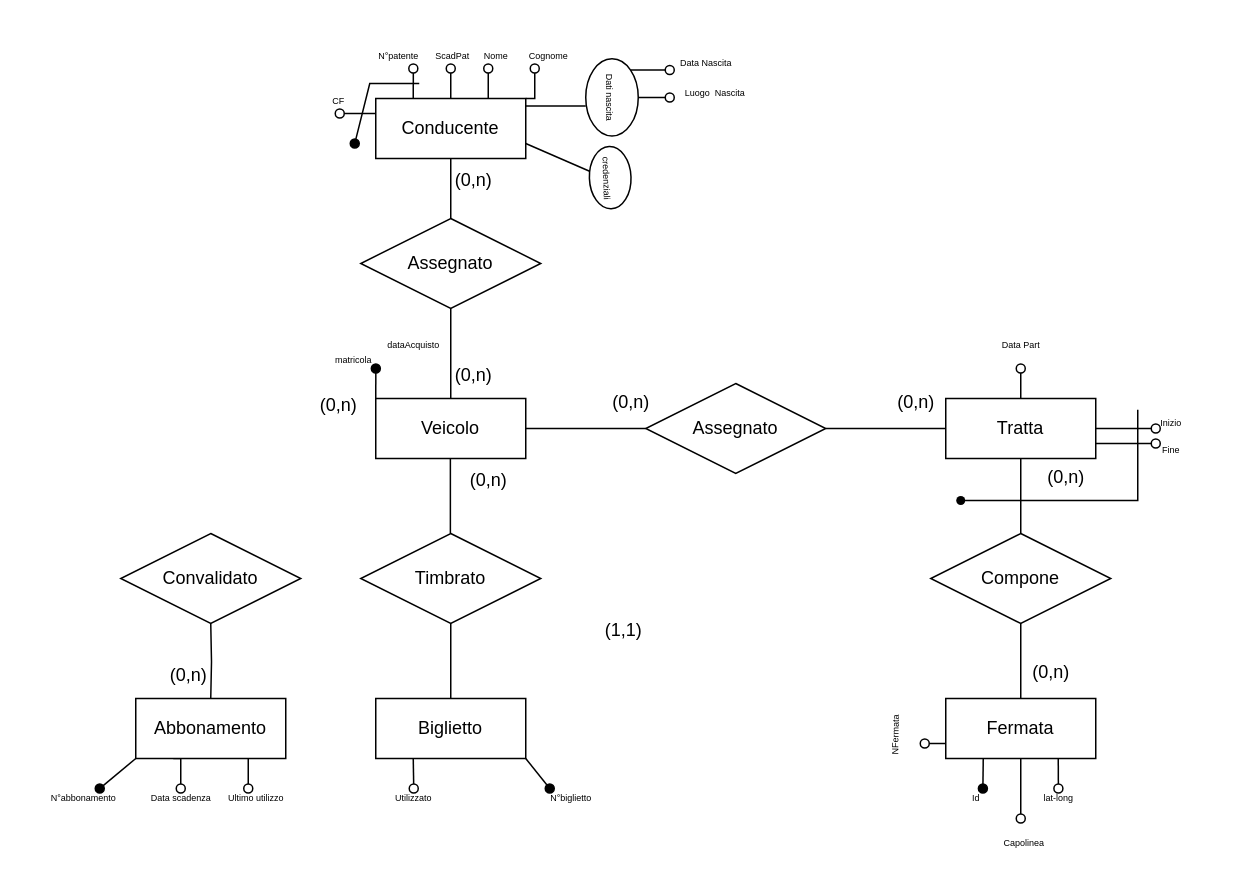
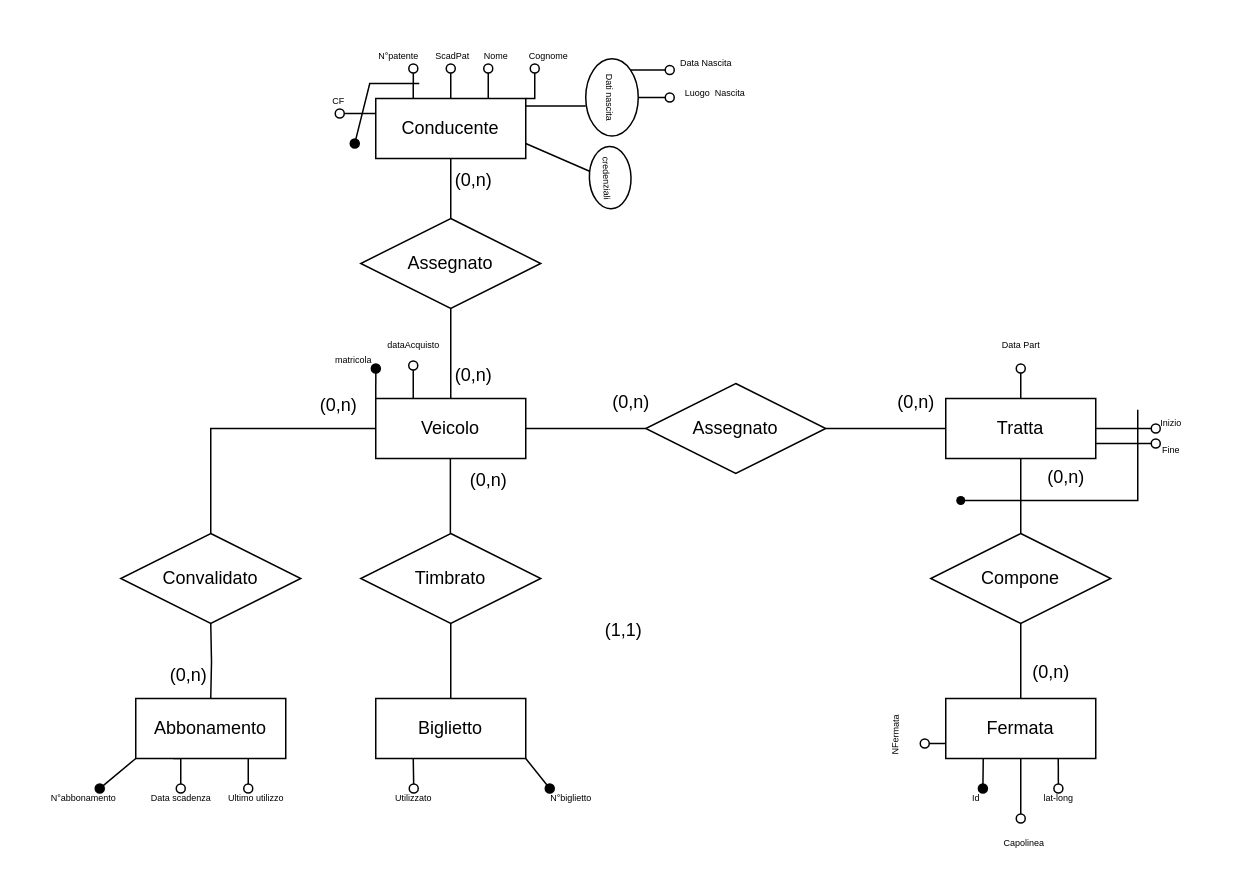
  <mxCell id="0" />
  <mxCell id="1" parent="0" />
  <mxCell id="2" style="rounded=0;orthogonalLoop=1;jettySize=auto;html=1;endArrow=none;endFill=0;" parent="1" source="7" target="8" edge="1"><mxGeometry relative="1" as="geometry" /></mxCell>
  <mxCell id="3" value="" style="edgeStyle=orthogonalEdgeStyle;rounded=0;orthogonalLoop=1;jettySize=auto;html=1;endArrow=none;endFill=0;" parent="1" source="7" target="32" edge="1"><mxGeometry relative="1" as="geometry" /></mxCell>
+ <mxCell id="4" style="edgeStyle=orthogonalEdgeStyle;rounded=0;orthogonalLoop=1;jettySize=auto;html=1;entryX=0.5;entryY=0;entryDx=0;entryDy=0;endArrow=none;endFill=0;" parent="1" source="7" target="42" edge="1"><mxGeometry relative="1" as="geometry" /></mxCell>
  <mxCell id="5" style="edgeStyle=orthogonalEdgeStyle;rounded=0;orthogonalLoop=1;jettySize=auto;html=1;exitX=0;exitY=0;exitDx=0;exitDy=0;endArrow=oval;endFill=1;" parent="1" source="7" edge="1"><mxGeometry relative="1" as="geometry"><mxPoint x="250.046" y="245" as="targetPoint" /></mxGeometry></mxCell>
+ <mxCell id="6" style="edgeStyle=none;rounded=0;orthogonalLoop=1;jettySize=auto;html=1;exitX=0.25;exitY=0;exitDx=0;exitDy=0;endArrow=oval;endFill=0;" edge="1" parent="1" source="7" target="81"><mxGeometry relative="1" as="geometry"><mxPoint x="275" y="245" as="targetPoint" /></mxGeometry></mxCell>
  <mxCell id="7" value="Veicolo" style="whiteSpace=wrap;html=1;align=center;" parent="1" vertex="1"><mxGeometry x="250" y="265" width="100" height="40" as="geometry" /></mxCell>
  <mxCell id="8" value="Assegnato" style="shape=rhombus;perimeter=rhombusPerimeter;whiteSpace=wrap;html=1;align=center;" parent="1" vertex="1"><mxGeometry x="430" y="255" width="120" height="60" as="geometry" /></mxCell>
  <mxCell id="9" value="" style="edgeStyle=orthogonalEdgeStyle;rounded=0;orthogonalLoop=1;jettySize=auto;html=1;endArrow=none;endFill=0;" parent="1" source="13" target="8" edge="1"><mxGeometry relative="1" as="geometry" /></mxCell>
  <mxCell id="10" style="edgeStyle=orthogonalEdgeStyle;rounded=0;orthogonalLoop=1;jettySize=auto;html=1;exitX=0.5;exitY=0;exitDx=0;exitDy=0;endArrow=oval;endFill=0;" parent="1" source="13" edge="1"><mxGeometry relative="1" as="geometry"><mxPoint x="680" y="245" as="targetPoint" /><Array as="points"><mxPoint x="680" y="245" /><mxPoint x="680" y="245" /></Array></mxGeometry></mxCell>
  <mxCell id="11" style="edgeStyle=orthogonalEdgeStyle;rounded=0;orthogonalLoop=1;jettySize=auto;html=1;exitX=1;exitY=0.5;exitDx=0;exitDy=0;endArrow=oval;endFill=0;" parent="1" source="13" edge="1"><mxGeometry relative="1" as="geometry"><mxPoint x="770" y="285" as="targetPoint" /><Array as="points"><mxPoint x="740" y="285" /><mxPoint x="740" y="285" /></Array></mxGeometry></mxCell>
  <mxCell id="12" style="edgeStyle=orthogonalEdgeStyle;rounded=0;orthogonalLoop=1;jettySize=auto;html=1;exitX=1;exitY=0.75;exitDx=0;exitDy=0;endArrow=oval;endFill=0;" parent="1" source="13" edge="1"><mxGeometry relative="1" as="geometry"><mxPoint x="770" y="295" as="targetPoint" /></mxGeometry></mxCell>
  <mxCell id="13" value="Tratta" style="whiteSpace=wrap;html=1;align=center;" parent="1" vertex="1"><mxGeometry x="630" y="265" width="100" height="40" as="geometry" /></mxCell>
  <mxCell id="14" style="edgeStyle=orthogonalEdgeStyle;rounded=0;orthogonalLoop=1;jettySize=auto;html=1;exitX=0.25;exitY=1;exitDx=0;exitDy=0;endArrow=oval;endFill=0;" parent="1" source="17" edge="1"><mxGeometry relative="1" as="geometry"><mxPoint x="120" y="525" as="targetPoint" /><Array as="points"><mxPoint x="120" y="505" /></Array></mxGeometry></mxCell>
  <mxCell id="15" style="edgeStyle=orthogonalEdgeStyle;rounded=0;orthogonalLoop=1;jettySize=auto;html=1;exitX=0.75;exitY=1;exitDx=0;exitDy=0;endArrow=oval;endFill=0;" parent="1" source="17" edge="1"><mxGeometry relative="1" as="geometry"><mxPoint x="165" y="525" as="targetPoint" /></mxGeometry></mxCell>
  <mxCell id="16" style="edgeStyle=none;rounded=0;orthogonalLoop=1;jettySize=auto;html=1;exitX=0;exitY=1;exitDx=0;exitDy=0;endArrow=oval;endFill=1;" edge="1" parent="1" source="17"><mxGeometry relative="1" as="geometry"><mxPoint x="66" y="525" as="targetPoint" /></mxGeometry></mxCell>
  <mxCell id="17" value="Abbonamento" style="whiteSpace=wrap;html=1;align=center;" parent="1" vertex="1"><mxGeometry x="90" y="465" width="100" height="40" as="geometry" /></mxCell>
  <mxCell id="18" style="edgeStyle=orthogonalEdgeStyle;rounded=0;orthogonalLoop=1;jettySize=auto;html=1;entryX=0.5;entryY=0;entryDx=0;entryDy=0;endArrow=none;endFill=0;" parent="1" target="17" edge="1"><mxGeometry relative="1" as="geometry"><mxPoint x="140" y="415" as="sourcePoint" /></mxGeometry></mxCell>
  <mxCell id="19" value="" style="edgeStyle=orthogonalEdgeStyle;rounded=0;orthogonalLoop=1;jettySize=auto;html=1;endArrow=none;endFill=0;" parent="1" edge="1"><mxGeometry relative="1" as="geometry"><mxPoint x="299.75" y="355" as="sourcePoint" /><mxPoint x="299.75" y="305" as="targetPoint" /></mxGeometry></mxCell>
  <mxCell id="20" value="" style="edgeStyle=orthogonalEdgeStyle;rounded=0;orthogonalLoop=1;jettySize=auto;html=1;endArrow=none;endFill=0;" parent="1" source="23" edge="1"><mxGeometry relative="1" as="geometry"><mxPoint x="300" y="415" as="targetPoint" /></mxGeometry></mxCell>
  <mxCell id="21" style="edgeStyle=orthogonalEdgeStyle;rounded=0;orthogonalLoop=1;jettySize=auto;html=1;exitX=0.25;exitY=1;exitDx=0;exitDy=0;endArrow=oval;endFill=0;" parent="1" source="23" edge="1"><mxGeometry relative="1" as="geometry"><mxPoint x="275.333" y="525" as="targetPoint" /></mxGeometry></mxCell>
  <mxCell id="22" style="edgeStyle=none;rounded=0;orthogonalLoop=1;jettySize=auto;html=1;exitX=1;exitY=1;exitDx=0;exitDy=0;endArrow=oval;endFill=1;" edge="1" parent="1" source="23"><mxGeometry relative="1" as="geometry"><mxPoint x="366" y="525" as="targetPoint" /></mxGeometry></mxCell>
  <mxCell id="23" value="Biglietto" style="whiteSpace=wrap;html=1;align=center;" parent="1" vertex="1"><mxGeometry x="250" y="465" width="100" height="40" as="geometry" /></mxCell>
  <mxCell id="24" style="edgeStyle=orthogonalEdgeStyle;rounded=0;orthogonalLoop=1;jettySize=auto;html=1;exitX=0;exitY=0.25;exitDx=0;exitDy=0;endArrow=oval;endFill=0;" parent="1" source="30" edge="1"><mxGeometry relative="1" as="geometry"><mxPoint x="226" y="74.935" as="targetPoint" /></mxGeometry></mxCell>
  <mxCell id="25" style="edgeStyle=orthogonalEdgeStyle;rounded=0;orthogonalLoop=1;jettySize=auto;html=1;exitX=0.25;exitY=0;exitDx=0;exitDy=0;endArrow=oval;endFill=0;" parent="1" source="30" edge="1"><mxGeometry relative="1" as="geometry"><mxPoint x="275.043" y="45" as="targetPoint" /></mxGeometry></mxCell>
  <mxCell id="26" style="edgeStyle=orthogonalEdgeStyle;rounded=0;orthogonalLoop=1;jettySize=auto;html=1;endArrow=oval;endFill=0;" parent="1" source="30" edge="1"><mxGeometry relative="1" as="geometry"><mxPoint x="300" y="45" as="targetPoint" /></mxGeometry></mxCell>
  <mxCell id="27" style="edgeStyle=orthogonalEdgeStyle;rounded=0;orthogonalLoop=1;jettySize=auto;html=1;exitX=1;exitY=0;exitDx=0;exitDy=0;endArrow=oval;endFill=0;" parent="1" source="30" edge="1"><mxGeometry relative="1" as="geometry"><mxPoint x="356" y="45" as="targetPoint" /></mxGeometry></mxCell>
  <mxCell id="28" style="edgeStyle=none;rounded=0;orthogonalLoop=1;jettySize=auto;html=1;endArrow=oval;endFill=1;" edge="1" parent="1"><mxGeometry relative="1" as="geometry"><mxPoint x="236" y="95" as="targetPoint" /><mxPoint x="279" y="55" as="sourcePoint" /><Array as="points"><mxPoint x="246" y="55" /></Array></mxGeometry></mxCell>
  <mxCell id="29" style="edgeStyle=none;rounded=0;orthogonalLoop=1;jettySize=auto;html=1;exitX=1;exitY=0.75;exitDx=0;exitDy=0;endArrow=none;endFill=0;" edge="1" parent="1" source="30"><mxGeometry relative="1" as="geometry"><mxPoint x="396" y="115" as="targetPoint" /></mxGeometry></mxCell>
  <mxCell id="30" value="Conducente" style="whiteSpace=wrap;html=1;align=center;" parent="1" vertex="1"><mxGeometry x="250" y="65" width="100" height="40" as="geometry" /></mxCell>
  <mxCell id="31" value="" style="edgeStyle=orthogonalEdgeStyle;rounded=0;orthogonalLoop=1;jettySize=auto;html=1;endArrow=none;endFill=0;" parent="1" source="32" target="30" edge="1"><mxGeometry relative="1" as="geometry" /></mxCell>
  <mxCell id="32" value="Assegnato" style="shape=rhombus;perimeter=rhombusPerimeter;whiteSpace=wrap;html=1;align=center;" parent="1" vertex="1"><mxGeometry x="240" y="145" width="120" height="60" as="geometry" /></mxCell>
  <mxCell id="33" value="" style="edgeStyle=orthogonalEdgeStyle;rounded=0;orthogonalLoop=1;jettySize=auto;html=1;endArrow=none;endFill=0;" parent="1" source="34" target="13" edge="1"><mxGeometry relative="1" as="geometry" /></mxCell>
  <mxCell id="34" value="Compone" style="shape=rhombus;perimeter=rhombusPerimeter;whiteSpace=wrap;html=1;align=center;" parent="1" vertex="1"><mxGeometry x="620" y="355" width="120" height="60" as="geometry" /></mxCell>
  <mxCell id="35" value="" style="edgeStyle=orthogonalEdgeStyle;rounded=0;orthogonalLoop=1;jettySize=auto;html=1;endArrow=none;endFill=0;" parent="1" source="40" target="34" edge="1"><mxGeometry relative="1" as="geometry" /></mxCell>
  <mxCell id="36" style="edgeStyle=orthogonalEdgeStyle;rounded=0;orthogonalLoop=1;jettySize=auto;html=1;exitX=0.25;exitY=1;exitDx=0;exitDy=0;endArrow=oval;endFill=1;" parent="1" source="40" edge="1"><mxGeometry relative="1" as="geometry"><mxPoint x="654.762" y="525" as="targetPoint" /></mxGeometry></mxCell>
  <mxCell id="37" style="edgeStyle=orthogonalEdgeStyle;rounded=0;orthogonalLoop=1;jettySize=auto;html=1;exitX=0.75;exitY=1;exitDx=0;exitDy=0;endArrow=oval;endFill=0;" parent="1" source="40" edge="1"><mxGeometry relative="1" as="geometry"><mxPoint x="705.098" y="525" as="targetPoint" /></mxGeometry></mxCell>
  <mxCell id="38" style="edgeStyle=orthogonalEdgeStyle;rounded=0;orthogonalLoop=1;jettySize=auto;html=1;exitX=0;exitY=0.75;exitDx=0;exitDy=0;endArrow=oval;endFill=0;" parent="1" source="40" edge="1"><mxGeometry relative="1" as="geometry"><mxPoint x="616" y="495.2" as="targetPoint" /></mxGeometry></mxCell>
  <mxCell id="39" style="edgeStyle=orthogonalEdgeStyle;rounded=0;orthogonalLoop=1;jettySize=auto;html=1;endArrow=oval;endFill=0;" edge="1" parent="1" source="40"><mxGeometry relative="1" as="geometry"><mxPoint x="680" y="545" as="targetPoint" /></mxGeometry></mxCell>
  <mxCell id="40" value="Fermata" style="whiteSpace=wrap;html=1;align=center;" parent="1" vertex="1"><mxGeometry x="630" y="465" width="100" height="40" as="geometry" /></mxCell>
  <mxCell id="41" value="Timbrato" style="shape=rhombus;perimeter=rhombusPerimeter;whiteSpace=wrap;html=1;align=center;" parent="1" vertex="1"><mxGeometry x="240" y="355" width="120" height="60" as="geometry" /></mxCell>
  <mxCell id="42" value="Convalidato" style="shape=rhombus;perimeter=rhombusPerimeter;whiteSpace=wrap;html=1;align=center;" parent="1" vertex="1"><mxGeometry x="80" y="355" width="120" height="60" as="geometry" /></mxCell>
  <mxCell id="43" value="(0,n)" style="text;html=1;align=center;verticalAlign=middle;resizable=0;points=[];autosize=1;strokeColor=none;fillColor=none;" parent="1" vertex="1"><mxGeometry x="290" y="105" width="50" height="30" as="geometry" /></mxCell>
  <mxCell id="44" value="(0,n)" style="text;html=1;align=center;verticalAlign=middle;resizable=0;points=[];autosize=1;strokeColor=none;fillColor=none;" parent="1" vertex="1"><mxGeometry x="290" y="235" width="50" height="30" as="geometry" /></mxCell>
  <mxCell id="45" value="(0,n)" style="text;html=1;align=center;verticalAlign=middle;resizable=0;points=[];autosize=1;strokeColor=none;fillColor=none;" parent="1" vertex="1"><mxGeometry x="100" y="435" width="50" height="30" as="geometry" /></mxCell>
  <mxCell id="46" value="(0,n)" style="text;html=1;align=center;verticalAlign=middle;resizable=0;points=[];autosize=1;strokeColor=none;fillColor=none;" parent="1" vertex="1"><mxGeometry x="200" y="255" width="50" height="30" as="geometry" /></mxCell>
  <mxCell id="47" value="(0,n)" style="text;html=1;align=center;verticalAlign=middle;resizable=0;points=[];autosize=1;strokeColor=none;fillColor=none;" parent="1" vertex="1"><mxGeometry x="300" y="305" width="50" height="30" as="geometry" /></mxCell>
  <mxCell id="48" value="(1,1)" style="text;html=1;align=center;verticalAlign=middle;resizable=0;points=[];autosize=1;strokeColor=none;fillColor=none;" parent="1" vertex="1"><mxGeometry x="390" y="405" width="50" height="30" as="geometry" /></mxCell>
  <mxCell id="49" value="(0,n)" style="text;html=1;align=center;verticalAlign=middle;resizable=0;points=[];autosize=1;strokeColor=none;fillColor=none;" parent="1" vertex="1"><mxGeometry x="395" y="253" width="50" height="30" as="geometry" /></mxCell>
  <mxCell id="50" value="(0,n)" style="text;html=1;align=center;verticalAlign=middle;resizable=0;points=[];autosize=1;strokeColor=none;fillColor=none;" parent="1" vertex="1"><mxGeometry x="585" y="253" width="50" height="30" as="geometry" /></mxCell>
  <mxCell id="51" value="(0,n)" style="text;html=1;align=center;verticalAlign=middle;resizable=0;points=[];autosize=1;strokeColor=none;fillColor=none;" parent="1" vertex="1"><mxGeometry x="685" y="303" width="50" height="30" as="geometry" /></mxCell>
  <mxCell id="52" value="(0,n)" style="text;html=1;align=center;verticalAlign=middle;resizable=0;points=[];autosize=1;strokeColor=none;fillColor=none;" parent="1" vertex="1"><mxGeometry x="675" y="433" width="50" height="30" as="geometry" /></mxCell>
  <mxCell id="53" value="" style="line;strokeWidth=1;rotatable=0;dashed=0;labelPosition=right;align=left;verticalAlign=middle;spacingTop=0;spacingLeft=6;points=[];portConstraint=eastwest;" parent="1" vertex="1"><mxGeometry x="350" y="65" width="40" height="10" as="geometry" /></mxCell>
  <mxCell id="54" style="edgeStyle=orthogonalEdgeStyle;rounded=0;orthogonalLoop=1;jettySize=auto;html=1;exitX=0;exitY=0;exitDx=0;exitDy=0;endArrow=oval;endFill=0;" parent="1" source="56" edge="1"><mxGeometry relative="1" as="geometry"><mxPoint x="446" y="46" as="targetPoint" /></mxGeometry></mxCell>
  <mxCell id="55" style="edgeStyle=orthogonalEdgeStyle;rounded=0;orthogonalLoop=1;jettySize=auto;html=1;exitX=0.5;exitY=0;exitDx=0;exitDy=0;endArrow=oval;endFill=0;" parent="1" source="56" edge="1"><mxGeometry relative="1" as="geometry"><mxPoint x="446" y="64.286" as="targetPoint" /></mxGeometry></mxCell>
  <mxCell id="56" value="&lt;span style=&quot;font-size: 6px;&quot;&gt;Dati nascita&lt;/span&gt;" style="ellipse;whiteSpace=wrap;html=1;rotation=90;" parent="1" vertex="1"><mxGeometry x="381.75" y="46.75" width="51.5" height="35" as="geometry" /></mxCell>
  <mxCell id="57" value="&lt;font style=&quot;font-size: 6px;&quot;&gt;Data scadenza&lt;/font&gt;" style="text;html=1;align=center;verticalAlign=middle;resizable=0;points=[];autosize=1;strokeColor=none;fillColor=none;" parent="1" vertex="1"><mxGeometry x="90" y="515" width="60" height="30" as="geometry" /></mxCell>
  <mxCell id="58" value="&lt;font style=&quot;font-size: 6px;&quot;&gt;Ultimo utilizzo&lt;/font&gt;" style="text;html=1;align=center;verticalAlign=middle;resizable=0;points=[];autosize=1;strokeColor=none;fillColor=none;" parent="1" vertex="1"><mxGeometry x="140" y="515" width="60" height="30" as="geometry" /></mxCell>
  <mxCell id="59" value="&lt;span style=&quot;font-size: 6px;&quot;&gt;Utilizzato&lt;/span&gt;" style="text;html=1;align=center;verticalAlign=middle;resizable=0;points=[];autosize=1;strokeColor=none;fillColor=none;" parent="1" vertex="1"><mxGeometry x="250" y="515" width="50" height="30" as="geometry" /></mxCell>
  <mxCell id="60" value="&lt;font style=&quot;font-size: 6px;&quot;&gt;Id&lt;/font&gt;" style="text;html=1;align=center;verticalAlign=middle;resizable=0;points=[];autosize=1;strokeColor=none;fillColor=none;" parent="1" vertex="1"><mxGeometry x="635" y="515" width="30" height="30" as="geometry" /></mxCell>
  <mxCell id="61" value="&lt;font style=&quot;font-size: 6px;&quot;&gt;Inizio&lt;/font&gt;" style="text;html=1;align=center;verticalAlign=middle;resizable=0;points=[];autosize=1;strokeColor=none;fillColor=none;" parent="1" vertex="1"><mxGeometry x="760" y="265" width="40" height="30" as="geometry" /></mxCell>
  <mxCell id="62" value="&lt;font style=&quot;font-size: 6px;&quot;&gt;Fine&lt;/font&gt;" style="text;html=1;align=center;verticalAlign=middle;resizable=0;points=[];autosize=1;strokeColor=none;fillColor=none;" parent="1" vertex="1"><mxGeometry x="760" y="283" width="40" height="30" as="geometry" /></mxCell>
  <mxCell id="63" value="&lt;font style=&quot;font-size: 6px;&quot;&gt;Data Part&lt;/font&gt;" style="text;html=1;align=center;verticalAlign=middle;resizable=0;points=[];autosize=1;strokeColor=none;fillColor=none;" parent="1" vertex="1"><mxGeometry x="655" y="213" width="50" height="30" as="geometry" /></mxCell>
  <mxCell id="64" value="&lt;font style=&quot;font-size: 6px;&quot;&gt;matricola&lt;/font&gt;" style="text;html=1;align=center;verticalAlign=middle;resizable=0;points=[];autosize=1;strokeColor=none;fillColor=none;" parent="1" vertex="1"><mxGeometry x="210" y="223" width="50" height="30" as="geometry" /></mxCell>
  <mxCell id="65" value="&lt;font style=&quot;font-size: 6px;&quot;&gt;lat-long&lt;/font&gt;" style="text;html=1;align=center;verticalAlign=middle;resizable=0;points=[];autosize=1;strokeColor=none;fillColor=none;" parent="1" vertex="1"><mxGeometry x="685" y="515" width="40" height="30" as="geometry" /></mxCell>
  <mxCell id="66" value="&lt;font style=&quot;font-size: 6px;&quot;&gt;NFermata&lt;/font&gt;" style="text;html=1;align=center;verticalAlign=middle;resizable=0;points=[];autosize=1;strokeColor=none;fillColor=none;rotation=-89;" parent="1" vertex="1"><mxGeometry x="570" y="475" width="50" height="30" as="geometry" /></mxCell>
  <mxCell id="67" value="&lt;font style=&quot;font-size: 6px;&quot;&gt;CF&lt;/font&gt;" style="text;html=1;align=center;verticalAlign=middle;resizable=0;points=[];autosize=1;strokeColor=none;fillColor=none;" parent="1" vertex="1"><mxGeometry x="210" y="50" width="30" height="30" as="geometry" /></mxCell>
  <mxCell id="68" value="&lt;font style=&quot;font-size: 6px;&quot;&gt;N°patente&lt;/font&gt;" style="text;html=1;align=center;verticalAlign=middle;resizable=0;points=[];autosize=1;strokeColor=none;fillColor=none;" parent="1" vertex="1"><mxGeometry x="240" y="20" width="50" height="30" as="geometry" /></mxCell>
  <mxCell id="69" value="&lt;font style=&quot;font-size: 6px;&quot;&gt;ScadPat&lt;/font&gt;" style="text;html=1;align=center;verticalAlign=middle;resizable=0;points=[];autosize=1;strokeColor=none;fillColor=none;" parent="1" vertex="1"><mxGeometry x="276" y="20" width="50" height="30" as="geometry" /></mxCell>
  <mxCell id="70" value="" style="edgeStyle=orthogonalEdgeStyle;rounded=0;orthogonalLoop=1;jettySize=auto;html=1;exitX=0.75;exitY=0;exitDx=0;exitDy=0;endArrow=oval;endFill=0;" parent="1" source="30" edge="1"><mxGeometry relative="1" as="geometry"><mxPoint x="325" y="45" as="targetPoint" /><mxPoint x="325" y="65" as="sourcePoint" /></mxGeometry></mxCell>
  <mxCell id="71" value="&lt;font style=&quot;font-size: 6px;&quot;&gt;Nome&lt;/font&gt;" style="text;html=1;align=center;verticalAlign=middle;resizable=0;points=[];autosize=1;strokeColor=none;fillColor=none;" parent="1" vertex="1"><mxGeometry x="310" y="20" width="40" height="30" as="geometry" /></mxCell>
  <mxCell id="72" value="&lt;font style=&quot;font-size: 6px;&quot;&gt;Cognome&lt;/font&gt;" style="text;html=1;align=center;verticalAlign=middle;resizable=0;points=[];autosize=1;strokeColor=none;fillColor=none;" parent="1" vertex="1"><mxGeometry x="340" y="20" width="50" height="30" as="geometry" /></mxCell>
  <mxCell id="73" value="&lt;font style=&quot;font-size: 6px;&quot;&gt;Luogo&amp;nbsp; Nascita&lt;/font&gt;" style="text;html=1;align=center;verticalAlign=middle;resizable=0;points=[];autosize=1;strokeColor=none;fillColor=none;" parent="1" vertex="1"><mxGeometry x="446" y="45" width="60" height="30" as="geometry" /></mxCell>
  <mxCell id="74" value="&lt;font style=&quot;font-size: 6px;&quot;&gt;Data Nascita&lt;/font&gt;" style="text;html=1;align=center;verticalAlign=middle;resizable=0;points=[];autosize=1;strokeColor=none;fillColor=none;" parent="1" vertex="1"><mxGeometry x="440" y="25" width="60" height="30" as="geometry" /></mxCell>
  <mxCell id="75" value="" style="shape=partialRectangle;whiteSpace=wrap;html=1;top=0;left=0;fillColor=none;" parent="1" vertex="1"><mxGeometry x="642" y="273" width="116" height="60" as="geometry" /></mxCell>
  <mxCell id="76" value="" style="shape=waypoint;sketch=0;fillStyle=solid;size=6;pointerEvents=1;points=[];fillColor=none;resizable=0;rotatable=0;perimeter=centerPerimeter;snapToPoint=1;" parent="1" vertex="1"><mxGeometry x="630" y="323" width="20" height="20" as="geometry" /></mxCell>
  <mxCell id="77" value="&lt;font style=&quot;font-size: 6px;&quot;&gt;Capolinea&lt;/font&gt;" style="text;html=1;align=center;verticalAlign=middle;resizable=0;points=[];autosize=1;strokeColor=none;fillColor=none;" vertex="1" parent="1"><mxGeometry x="657" y="545" width="50" height="30" as="geometry" /></mxCell>
  <mxCell id="78" value="&lt;font style=&quot;font-size: 6px;&quot;&gt;N°abbonamento&lt;/font&gt;" style="text;html=1;align=center;verticalAlign=middle;resizable=0;points=[];autosize=1;strokeColor=none;fillColor=none;" vertex="1" parent="1"><mxGeometry x="20" y="515" width="70" height="30" as="geometry" /></mxCell>
  <mxCell id="79" value="&lt;font style=&quot;font-size: 6px;&quot;&gt;N°biglietto&lt;/font&gt;" style="text;html=1;align=center;verticalAlign=middle;resizable=0;points=[];autosize=1;strokeColor=none;fillColor=none;" vertex="1" parent="1"><mxGeometry x="355" y="515" width="50" height="30" as="geometry" /></mxCell>
  <mxCell id="80" value="&lt;font style=&quot;font-size: 6px;&quot;&gt;credenziali&lt;/font&gt;" style="ellipse;whiteSpace=wrap;html=1;rotation=88;" vertex="1" parent="1"><mxGeometry x="385.55" y="103.91" width="41.5" height="27.75" as="geometry" /></mxCell>
  <mxCell id="81" value="&lt;font style=&quot;font-size: 6px;&quot;&gt;dataAcquisto&lt;/font&gt;" style="text;html=1;align=center;verticalAlign=middle;resizable=0;points=[];autosize=1;strokeColor=none;fillColor=none;" vertex="1" parent="1"><mxGeometry x="245" y="213" width="60" height="30" as="geometry" /></mxCell>
